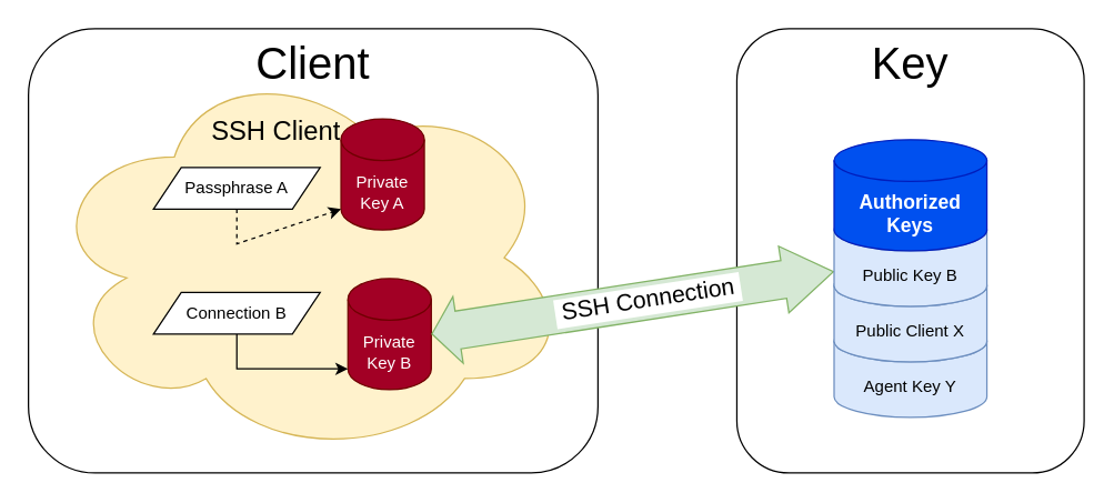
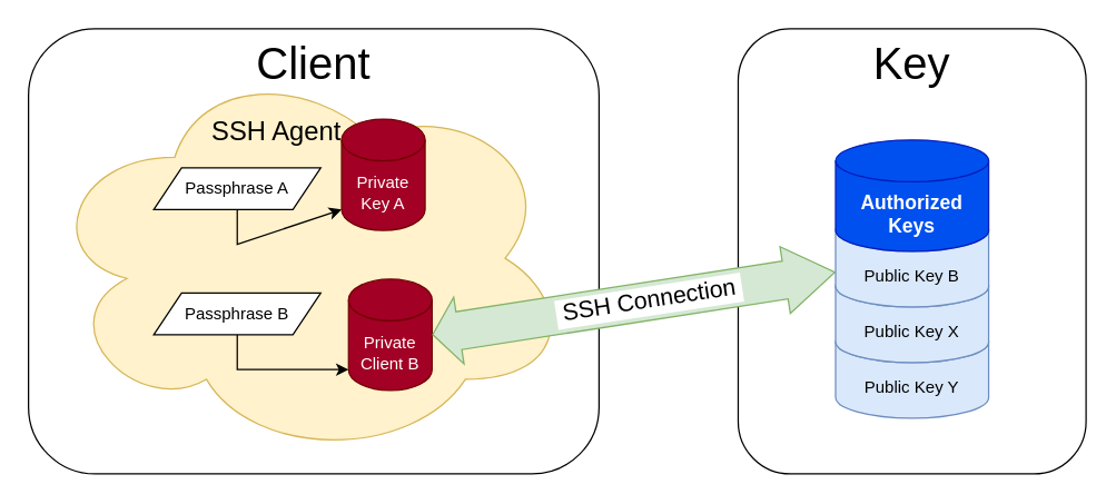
  <mxCell id="0" />
  <mxCell id="1" parent="0" />
  <mxCell id="2" value="&lt;font style=&quot;font-size: 32px;&quot;&gt;Key&lt;/font&gt;" style="rounded=1;whiteSpace=wrap;html=1;verticalAlign=top;" parent="1" vertex="1"><mxGeometry x="530" y="20" width="250" height="320" as="geometry" /></mxCell>
- <mxCell id="3" value="Agent Key Y" style="shape=cylinder3;whiteSpace=wrap;html=1;boundedLbl=1;backgroundOutline=1;size=15;fillColor=#dae8fc;strokeColor=#6c8ebf;" vertex="1" parent="1"><mxGeometry x="600" y="230" width="110" height="70" as="geometry" /></mxCell>
+ <mxCell id="3" value="Public Key Y" style="shape=cylinder3;whiteSpace=wrap;html=1;boundedLbl=1;backgroundOutline=1;size=15;fillColor=#dae8fc;strokeColor=#6c8ebf;" vertex="1" parent="1"><mxGeometry x="600" y="230" width="110" height="70" as="geometry" /></mxCell>
  <mxCell id="4" value="&lt;font style=&quot;font-size: 32px;&quot;&gt;Client&lt;/font&gt;" style="rounded=1;whiteSpace=wrap;html=1;verticalAlign=top;" parent="1" vertex="1"><mxGeometry x="20" y="20" width="410" height="320" as="geometry" /></mxCell>
- <mxCell id="5" value="SSH Client" style="ellipse;shape=cloud;whiteSpace=wrap;html=1;verticalAlign=top;spacingTop=37;spacingLeft=0;spacingRight=43;fillColor=#fff2cc;strokeColor=#d6b656;fontSize=19;" parent="1" vertex="1"><mxGeometry x="30" y="40" width="380" height="290" as="geometry" /></mxCell>
- <mxCell id="6" value="Private&lt;br&gt;Key B" style="shape=cylinder3;whiteSpace=wrap;html=1;boundedLbl=1;backgroundOutline=1;size=15;fillColor=#a20025;fontColor=#ffffff;strokeColor=#6F0000;" parent="1" vertex="1"><mxGeometry x="250" y="200" width="60" height="80" as="geometry" /></mxCell>
+ <mxCell id="5" value="SSH Agent" style="ellipse;shape=cloud;whiteSpace=wrap;html=1;verticalAlign=top;spacingTop=37;spacingLeft=0;spacingRight=43;fillColor=#fff2cc;strokeColor=#d6b656;fontSize=19;" parent="1" vertex="1"><mxGeometry x="30" y="40" width="380" height="290" as="geometry" /></mxCell>
+ <mxCell id="6" value="Private&lt;br&gt;Client B" style="shape=cylinder3;whiteSpace=wrap;html=1;boundedLbl=1;backgroundOutline=1;size=15;fillColor=#a20025;fontColor=#ffffff;strokeColor=#6F0000;" parent="1" vertex="1"><mxGeometry x="250" y="200" width="60" height="80" as="geometry" /></mxCell>
  <mxCell id="7" value="" style="shape=flexArrow;endArrow=classic;startArrow=classic;html=1;rounded=0;fillColor=#d5e8d4;strokeColor=#82b366;width=27.5;endSize=11.73;entryX=0;entryY=0;entryDx=0;entryDy=45;entryPerimeter=0;exitX=1;exitY=0.5;exitDx=0;exitDy=0;exitPerimeter=0;" parent="1" source="6" target="15" edge="1"><mxGeometry width="100" height="100" relative="1" as="geometry"><mxPoint x="310" y="240" as="sourcePoint" /><mxPoint x="620" y="230" as="targetPoint" /></mxGeometry></mxCell>
  <mxCell id="8" value="&amp;nbsp;SSH Connection&amp;nbsp;" style="edgeLabel;html=1;align=center;verticalAlign=middle;resizable=0;points=[];rotation=-8.7;spacing=2;spacingTop=-8;labelBorderColor=none;labelPadding=80;fontSize=17;" parent="7" vertex="1" connectable="0"><mxGeometry x="0.079" y="-4" relative="1" as="geometry"><mxPoint x="-1" as="offset" /></mxGeometry></mxCell>
  <mxCell id="9" value="Private&lt;br&gt;Key A" style="shape=cylinder3;whiteSpace=wrap;html=1;boundedLbl=1;backgroundOutline=1;size=15;fillColor=#a20025;fontColor=#ffffff;strokeColor=#6F0000;" parent="1" vertex="1"><mxGeometry x="245" y="85" width="60" height="80" as="geometry" /></mxCell>
  <mxCell id="10" value="Passphrase A" style="shape=parallelogram;perimeter=parallelogramPerimeter;whiteSpace=wrap;html=1;fixedSize=1;" vertex="1" parent="1"><mxGeometry x="110" y="120" width="120" height="30" as="geometry" /></mxCell>
- <mxCell id="11" value="Connection B" style="shape=parallelogram;perimeter=parallelogramPerimeter;whiteSpace=wrap;html=1;fixedSize=1;" vertex="1" parent="1"><mxGeometry x="110" y="210" width="120" height="30" as="geometry" /></mxCell>
- <mxCell id="12" value="" style="endArrow=classic;html=1;rounded=0;exitX=0.5;exitY=1;exitDx=0;exitDy=0;entryX=0;entryY=1;entryDx=0;entryDy=-15;entryPerimeter=0;dashed=1;" edge="1" parent="1" source="10" target="9"><mxGeometry width="50" height="50" relative="1" as="geometry"><mxPoint x="370" y="320" as="sourcePoint" /><mxPoint x="420" y="270" as="targetPoint" /><Array as="points"><mxPoint x="170" y="175" /></Array></mxGeometry></mxCell>
+ <mxCell id="11" value="Passphrase B" style="shape=parallelogram;perimeter=parallelogramPerimeter;whiteSpace=wrap;html=1;fixedSize=1;" vertex="1" parent="1"><mxGeometry x="110" y="210" width="120" height="30" as="geometry" /></mxCell>
+ <mxCell id="12" value="" style="endArrow=classic;html=1;rounded=0;exitX=0.5;exitY=1;exitDx=0;exitDy=0;entryX=0;entryY=1;entryDx=0;entryDy=-15;entryPerimeter=0;" edge="1" parent="1" source="10" target="9"><mxGeometry width="50" height="50" relative="1" as="geometry"><mxPoint x="370" y="320" as="sourcePoint" /><mxPoint x="420" y="270" as="targetPoint" /><Array as="points"><mxPoint x="170" y="175" /></Array></mxGeometry></mxCell>
  <mxCell id="13" value="" style="endArrow=classic;html=1;rounded=0;exitX=0.5;exitY=1;exitDx=0;exitDy=0;entryX=0;entryY=1;entryDx=0;entryDy=-15;entryPerimeter=0;" edge="1" parent="1"><mxGeometry width="50" height="50" relative="1" as="geometry"><mxPoint x="170" y="240" as="sourcePoint" /><mxPoint x="250" y="265" as="targetPoint" /><Array as="points"><mxPoint x="170" y="265" /></Array></mxGeometry></mxCell>
- <mxCell id="14" value="Public Client X" style="shape=cylinder3;whiteSpace=wrap;html=1;boundedLbl=1;backgroundOutline=1;size=15;fillColor=#dae8fc;strokeColor=#6c8ebf;" vertex="1" parent="1"><mxGeometry x="600" y="190" width="110" height="70" as="geometry" /></mxCell>
+ <mxCell id="14" value="Public Key X" style="shape=cylinder3;whiteSpace=wrap;html=1;boundedLbl=1;backgroundOutline=1;size=15;fillColor=#dae8fc;strokeColor=#6c8ebf;" vertex="1" parent="1"><mxGeometry x="600" y="190" width="110" height="70" as="geometry" /></mxCell>
  <mxCell id="15" value="Public Key B" style="shape=cylinder3;whiteSpace=wrap;html=1;boundedLbl=1;backgroundOutline=1;size=15;fillColor=#dae8fc;strokeColor=#6c8ebf;" vertex="1" parent="1"><mxGeometry x="600" y="150" width="110" height="70" as="geometry" /></mxCell>
  <mxCell id="16" value="Authorized&lt;br style=&quot;font-size: 14px;&quot;&gt;Keys" style="shape=cylinder3;whiteSpace=wrap;html=1;boundedLbl=1;backgroundOutline=1;size=15;fillColor=#0050ef;fontColor=#ffffff;strokeColor=#001DBC;fontStyle=1;fontSize=14;" parent="1" vertex="1"><mxGeometry x="600" y="100" width="110" height="80" as="geometry" /></mxCell>
